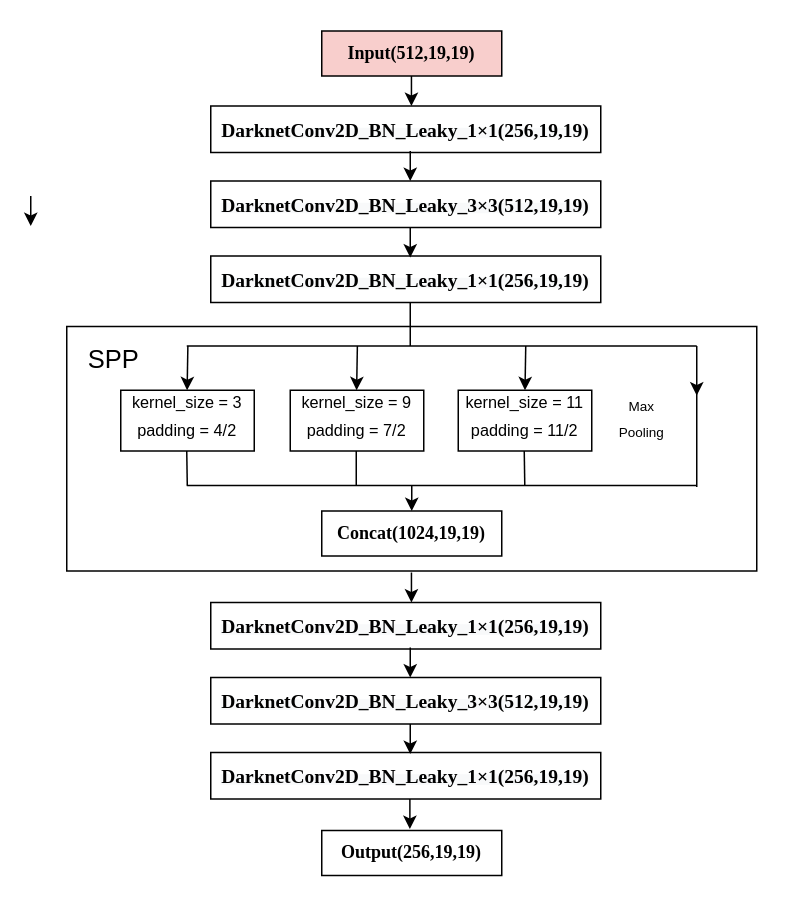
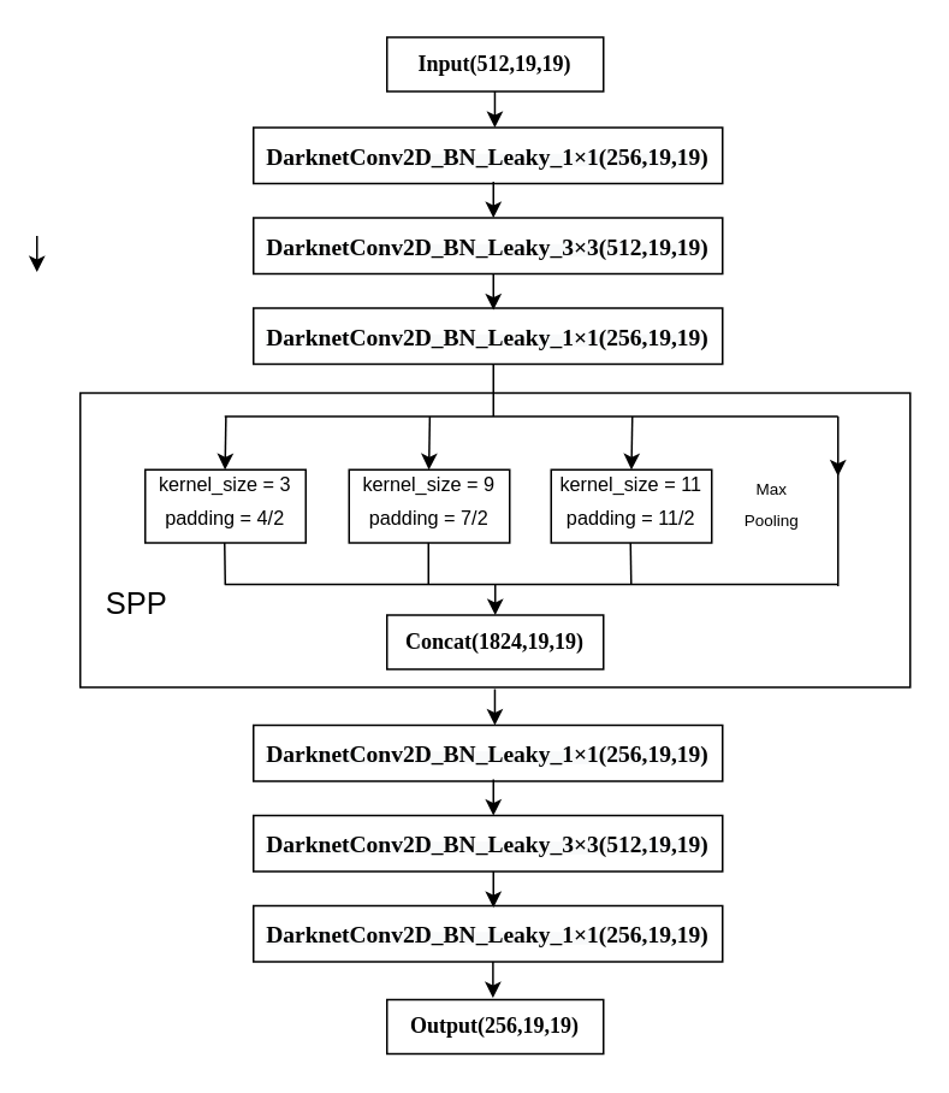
  <mxCell id="0" />
  <mxCell id="1" parent="0" />
  <mxCell id="2" value="" style="rounded=0;whiteSpace=wrap;html=1;" vertex="1" parent="1"><mxGeometry x="44" y="217" width="460" height="163" as="geometry" /></mxCell>
  <mxCell id="3" value="" style="endArrow=none;html=1;" edge="1" parent="1"><mxGeometry width="50" height="50" relative="1" as="geometry"><mxPoint x="124" y="230" as="sourcePoint" /><mxPoint x="464" y="230" as="targetPoint" /></mxGeometry></mxCell>
  <mxCell id="4" value="" style="endArrow=none;html=1;" edge="1" parent="1"><mxGeometry width="50" height="50" relative="1" as="geometry"><mxPoint x="273" y="230" as="sourcePoint" /><mxPoint x="273" y="201" as="targetPoint" /></mxGeometry></mxCell>
- <mxCell id="5" value="&lt;font style=&quot;font-size: 17px&quot;&gt;SPP&lt;/font&gt;" style="text;html=1;resizable=0;autosize=1;align=center;verticalAlign=middle;points=[];fillColor=none;strokeColor=none;rounded=0;" vertex="1" parent="1"><mxGeometry x="50" y="230" width="50" height="20" as="geometry" /></mxCell>
+ <mxCell id="5" value="&lt;font style=&quot;font-size: 17px&quot;&gt;SPP&lt;/font&gt;" style="text;html=1;resizable=0;autosize=1;align=center;verticalAlign=middle;points=[];fillColor=none;strokeColor=none;rounded=0;" vertex="1" parent="1"><mxGeometry x="50" y="325" width="50" height="20" as="geometry" /></mxCell>
  <mxCell id="6" value="&lt;span style=&quot;font-size: 9px&quot;&gt;Max&lt;br style=&quot;font-size: 9px&quot;&gt;Pooling&lt;/span&gt;" style="text;html=1;resizable=0;autosize=1;align=center;verticalAlign=middle;points=[];fillColor=none;strokeColor=none;rounded=0;fontSize=14;" vertex="1" parent="1"><mxGeometry x="400" y="258" width="53" height="38" as="geometry" /></mxCell>
  <mxCell id="7" value="&lt;font style=&quot;font-size: 13px&quot;&gt;&lt;sup&gt;kernel_size = 3&lt;br&gt;padding = 4/2&lt;br&gt;&lt;/sup&gt;&lt;/font&gt;" style="rounded=0;whiteSpace=wrap;html=1;" vertex="1" parent="1"><mxGeometry x="80" y="259.5" width="89" height="40.5" as="geometry" /></mxCell>
  <mxCell id="8" value="" style="endArrow=classic;html=1;" edge="1" parent="1"><mxGeometry width="50" height="50" relative="1" as="geometry"><mxPoint x="464" y="230" as="sourcePoint" /><mxPoint x="464" y="263" as="targetPoint" /></mxGeometry></mxCell>
  <mxCell id="9" value="" style="endArrow=none;html=1;" edge="1" parent="1"><mxGeometry width="50" height="50" relative="1" as="geometry"><mxPoint x="464" y="324" as="sourcePoint" /><mxPoint x="464" y="256" as="targetPoint" /></mxGeometry></mxCell>
  <mxCell id="10" value="&lt;span style=&quot;color: rgb(0 , 0 , 0) ; font-style: normal ; letter-spacing: normal ; text-align: center ; text-indent: 0px ; text-transform: none ; word-spacing: 0px ; background-color: rgb(248 , 249 , 250) ; display: inline ; float: none&quot;&gt;&lt;font face=&quot;Times New Roman&quot; size=&quot;1&quot;&gt;&lt;b style=&quot;font-size: 13px&quot;&gt;DarknetConv2D_BN_Leaky_3×3(512&lt;/b&gt;&lt;/font&gt;&lt;b style=&quot;font-family: &amp;#34;times new roman&amp;#34; ; font-size: 13px&quot;&gt;,19,19&lt;/b&gt;&lt;font face=&quot;Times New Roman&quot; size=&quot;1&quot;&gt;&lt;b style=&quot;font-size: 13px&quot;&gt;)&lt;/b&gt;&lt;/font&gt;&lt;/span&gt;" style="rounded=0;whiteSpace=wrap;html=1;strokeWidth=1;fontSize=7;" vertex="1" parent="1"><mxGeometry x="140" y="120" width="260" height="31" as="geometry" /></mxCell>
  <mxCell id="11" value="&lt;span style=&quot;color: rgb(0 , 0 , 0) ; font-style: normal ; letter-spacing: normal ; text-align: center ; text-indent: 0px ; text-transform: none ; word-spacing: 0px ; background-color: rgb(248 , 249 , 250) ; display: inline ; float: none&quot;&gt;&lt;font face=&quot;Times New Roman&quot; size=&quot;1&quot;&gt;&lt;b style=&quot;font-size: 13px&quot;&gt;DarknetConv2D_BN_Leaky_1×1(&lt;/b&gt;&lt;/font&gt;&lt;b style=&quot;font-family: &amp;#34;times new roman&amp;#34; ; font-size: 13px&quot;&gt;256,19,19&lt;/b&gt;&lt;font face=&quot;Times New Roman&quot; size=&quot;1&quot;&gt;&lt;b style=&quot;font-size: 13px&quot;&gt;)&lt;/b&gt;&lt;/font&gt;&lt;/span&gt;" style="rounded=0;whiteSpace=wrap;html=1;strokeWidth=1;fontSize=7;" vertex="1" parent="1"><mxGeometry x="140" y="170" width="260" height="31" as="geometry" /></mxCell>
- <mxCell id="12" value="&lt;font face=&quot;Times New Roman&quot;&gt;&lt;span&gt;Input(512,19,19)&lt;/span&gt;&lt;/font&gt;" style="rounded=0;whiteSpace=wrap;html=1;fontStyle=1;fillColor=#f8cecc;" vertex="1" parent="1"><mxGeometry x="214" y="20" width="120" height="30" as="geometry" /></mxCell>
+ <mxCell id="12" value="&lt;font face=&quot;Times New Roman&quot;&gt;&lt;span&gt;Input(512,19,19)&lt;/span&gt;&lt;/font&gt;" style="rounded=0;whiteSpace=wrap;html=1;fontStyle=1" vertex="1" parent="1"><mxGeometry x="214" y="20" width="120" height="30" as="geometry" /></mxCell>
  <mxCell id="13" value="&lt;span style=&quot;color: rgb(0 , 0 , 0) ; font-style: normal ; letter-spacing: normal ; text-align: center ; text-indent: 0px ; text-transform: none ; word-spacing: 0px ; background-color: rgb(248 , 249 , 250) ; display: inline ; float: none&quot;&gt;&lt;font face=&quot;Times New Roman&quot; size=&quot;1&quot;&gt;&lt;b style=&quot;font-size: 13px&quot;&gt;DarknetConv2D_BN_Leaky_1×1(&lt;/b&gt;&lt;/font&gt;&lt;b style=&quot;font-family: &amp;#34;times new roman&amp;#34; ; font-size: 13px&quot;&gt;256,19,19&lt;/b&gt;&lt;font face=&quot;Times New Roman&quot; size=&quot;1&quot;&gt;&lt;b style=&quot;font-size: 13px&quot;&gt;)&lt;/b&gt;&lt;/font&gt;&lt;/span&gt;" style="rounded=0;whiteSpace=wrap;html=1;strokeWidth=1;fontSize=7;" vertex="1" parent="1"><mxGeometry x="140" y="70" width="260" height="31" as="geometry" /></mxCell>
  <mxCell id="14" value="&lt;font style=&quot;font-size: 13px&quot;&gt;&lt;sup&gt;kernel_size = 9&lt;br&gt;padding = 7/2&lt;br&gt;&lt;/sup&gt;&lt;/font&gt;" style="rounded=0;whiteSpace=wrap;html=1;" vertex="1" parent="1"><mxGeometry x="193" y="259.5" width="89" height="40.5" as="geometry" /></mxCell>
  <mxCell id="15" value="&lt;font style=&quot;font-size: 13px&quot;&gt;&lt;sup&gt;kernel_size = 11&lt;br&gt;padding = 11/2&lt;br&gt;&lt;/sup&gt;&lt;/font&gt;" style="rounded=0;whiteSpace=wrap;html=1;" vertex="1" parent="1"><mxGeometry x="305" y="259.5" width="89" height="40.5" as="geometry" /></mxCell>
  <mxCell id="16" value="" style="endArrow=classic;html=1;entryX=0.5;entryY=0;entryDx=0;entryDy=0;" edge="1" parent="1" target="15"><mxGeometry width="50" height="50" relative="1" as="geometry"><mxPoint x="350" y="230" as="sourcePoint" /><mxPoint x="349.3" y="250" as="targetPoint" /></mxGeometry></mxCell>
  <mxCell id="17" value="" style="endArrow=classic;html=1;entryX=0.5;entryY=0;entryDx=0;entryDy=0;" edge="1" parent="1"><mxGeometry width="50" height="50" relative="1" as="geometry"><mxPoint x="237.75" y="230" as="sourcePoint" /><mxPoint x="237.25" y="259.5" as="targetPoint" /></mxGeometry></mxCell>
  <mxCell id="18" value="" style="endArrow=classic;html=1;entryX=0.5;entryY=0;entryDx=0;entryDy=0;" edge="1" parent="1"><mxGeometry width="50" height="50" relative="1" as="geometry"><mxPoint x="124.75" y="230" as="sourcePoint" /><mxPoint x="124.25" y="259.5" as="targetPoint" /></mxGeometry></mxCell>
  <mxCell id="19" value="" style="endArrow=none;html=1;" edge="1" parent="1"><mxGeometry width="50" height="50" relative="1" as="geometry"><mxPoint x="124" y="323" as="sourcePoint" /><mxPoint x="464" y="323" as="targetPoint" /></mxGeometry></mxCell>
  <mxCell id="20" value="" style="endArrow=none;html=1;" edge="1" parent="1"><mxGeometry width="50" height="50" relative="1" as="geometry"><mxPoint x="237" y="300" as="sourcePoint" /><mxPoint x="237" y="323" as="targetPoint" /></mxGeometry></mxCell>
  <mxCell id="21" value="" style="endArrow=none;html=1;" edge="1" parent="1"><mxGeometry width="50" height="50" relative="1" as="geometry"><mxPoint x="349" y="300" as="sourcePoint" /><mxPoint x="349.36" y="323" as="targetPoint" /></mxGeometry></mxCell>
  <mxCell id="22" value="" style="endArrow=none;html=1;" edge="1" parent="1"><mxGeometry width="50" height="50" relative="1" as="geometry"><mxPoint x="124" y="300" as="sourcePoint" /><mxPoint x="124.36" y="323" as="targetPoint" /></mxGeometry></mxCell>
  <mxCell id="23" value="" style="endArrow=classic;html=1;" edge="1" parent="1"><mxGeometry width="50" height="50" relative="1" as="geometry"><mxPoint x="274" y="323" as="sourcePoint" /><mxPoint x="274" y="340" as="targetPoint" /></mxGeometry></mxCell>
  <mxCell id="24" value="" style="endArrow=classic;html=1;" edge="1" parent="1"><mxGeometry width="50" height="50" relative="1" as="geometry"><mxPoint x="20" y="130" as="sourcePoint" /><mxPoint x="20" y="150" as="targetPoint" /></mxGeometry></mxCell>
  <mxCell id="25" value="" style="endArrow=classic;html=1;" edge="1" parent="1"><mxGeometry width="50" height="50" relative="1" as="geometry"><mxPoint x="273.8" y="50" as="sourcePoint" /><mxPoint x="273.8" y="70" as="targetPoint" /></mxGeometry></mxCell>
  <mxCell id="26" value="" style="endArrow=classic;html=1;" edge="1" parent="1"><mxGeometry width="50" height="50" relative="1" as="geometry"><mxPoint x="273" y="100" as="sourcePoint" /><mxPoint x="273" y="120" as="targetPoint" /></mxGeometry></mxCell>
  <mxCell id="27" value="" style="endArrow=classic;html=1;" edge="1" parent="1"><mxGeometry width="50" height="50" relative="1" as="geometry"><mxPoint x="273" y="151" as="sourcePoint" /><mxPoint x="273" y="171" as="targetPoint" /></mxGeometry></mxCell>
  <mxCell id="28" value="&lt;span style=&quot;color: rgb(0 , 0 , 0) ; font-style: normal ; letter-spacing: normal ; text-align: center ; text-indent: 0px ; text-transform: none ; word-spacing: 0px ; background-color: rgb(248 , 249 , 250) ; display: inline ; float: none&quot;&gt;&lt;font face=&quot;Times New Roman&quot; size=&quot;1&quot;&gt;&lt;b style=&quot;font-size: 13px&quot;&gt;DarknetConv2D_BN_Leaky_3×3(512&lt;/b&gt;&lt;/font&gt;&lt;b style=&quot;font-family: &amp;#34;times new roman&amp;#34; ; font-size: 13px&quot;&gt;,19,19&lt;/b&gt;&lt;font face=&quot;Times New Roman&quot; size=&quot;1&quot;&gt;&lt;b style=&quot;font-size: 13px&quot;&gt;)&lt;/b&gt;&lt;/font&gt;&lt;/span&gt;" style="rounded=0;whiteSpace=wrap;html=1;strokeWidth=1;fontSize=7;" vertex="1" parent="1"><mxGeometry x="140" y="451" width="260" height="31" as="geometry" /></mxCell>
  <mxCell id="29" value="&lt;span style=&quot;color: rgb(0 , 0 , 0) ; font-style: normal ; letter-spacing: normal ; text-align: center ; text-indent: 0px ; text-transform: none ; word-spacing: 0px ; background-color: rgb(248 , 249 , 250) ; display: inline ; float: none&quot;&gt;&lt;font face=&quot;Times New Roman&quot; size=&quot;1&quot;&gt;&lt;b style=&quot;font-size: 13px&quot;&gt;DarknetConv2D_BN_Leaky_1×1(&lt;/b&gt;&lt;/font&gt;&lt;b style=&quot;font-family: &amp;#34;times new roman&amp;#34; ; font-size: 13px&quot;&gt;256,19,19&lt;/b&gt;&lt;font face=&quot;Times New Roman&quot; size=&quot;1&quot;&gt;&lt;b style=&quot;font-size: 13px&quot;&gt;)&lt;/b&gt;&lt;/font&gt;&lt;/span&gt;" style="rounded=0;whiteSpace=wrap;html=1;strokeWidth=1;fontSize=7;" vertex="1" parent="1"><mxGeometry x="140" y="501" width="260" height="31" as="geometry" /></mxCell>
- <mxCell id="30" value="&lt;font face=&quot;Times New Roman&quot;&gt;&lt;span&gt;Concat(1024,19,19)&lt;/span&gt;&lt;/font&gt;" style="rounded=0;whiteSpace=wrap;html=1;fontStyle=1" vertex="1" parent="1"><mxGeometry x="214" y="340" width="120" height="30" as="geometry" /></mxCell>
+ <mxCell id="30" value="&lt;font face=&quot;Times New Roman&quot;&gt;&lt;span&gt;Concat(1824,19,19)&lt;/span&gt;&lt;/font&gt;" style="rounded=0;whiteSpace=wrap;html=1;fontStyle=1" vertex="1" parent="1"><mxGeometry x="214" y="340" width="120" height="30" as="geometry" /></mxCell>
  <mxCell id="31" value="&lt;span style=&quot;color: rgb(0 , 0 , 0) ; font-style: normal ; letter-spacing: normal ; text-align: center ; text-indent: 0px ; text-transform: none ; word-spacing: 0px ; background-color: rgb(248 , 249 , 250) ; display: inline ; float: none&quot;&gt;&lt;font face=&quot;Times New Roman&quot; size=&quot;1&quot;&gt;&lt;b style=&quot;font-size: 13px&quot;&gt;DarknetConv2D_BN_Leaky_1×1(&lt;/b&gt;&lt;/font&gt;&lt;b style=&quot;font-family: &amp;#34;times new roman&amp;#34; ; font-size: 13px&quot;&gt;256,19,19&lt;/b&gt;&lt;font face=&quot;Times New Roman&quot; size=&quot;1&quot;&gt;&lt;b style=&quot;font-size: 13px&quot;&gt;)&lt;/b&gt;&lt;/font&gt;&lt;/span&gt;" style="rounded=0;whiteSpace=wrap;html=1;strokeWidth=1;fontSize=7;" vertex="1" parent="1"><mxGeometry x="140" y="401" width="260" height="31" as="geometry" /></mxCell>
  <mxCell id="32" value="" style="endArrow=classic;html=1;" edge="1" parent="1"><mxGeometry width="50" height="50" relative="1" as="geometry"><mxPoint x="273.8" y="381" as="sourcePoint" /><mxPoint x="273.8" y="401" as="targetPoint" /></mxGeometry></mxCell>
  <mxCell id="33" value="" style="endArrow=classic;html=1;" edge="1" parent="1"><mxGeometry width="50" height="50" relative="1" as="geometry"><mxPoint x="273" y="431" as="sourcePoint" /><mxPoint x="273" y="451" as="targetPoint" /></mxGeometry></mxCell>
  <mxCell id="34" value="" style="endArrow=classic;html=1;" edge="1" parent="1"><mxGeometry width="50" height="50" relative="1" as="geometry"><mxPoint x="273" y="482" as="sourcePoint" /><mxPoint x="273" y="502" as="targetPoint" /></mxGeometry></mxCell>
  <mxCell id="35" value="&lt;font face=&quot;Times New Roman&quot;&gt;&lt;span&gt;Output(256,19,19)&lt;/span&gt;&lt;/font&gt;" style="rounded=0;whiteSpace=wrap;html=1;fontStyle=1" vertex="1" parent="1"><mxGeometry x="214" y="553" width="120" height="30" as="geometry" /></mxCell>
  <mxCell id="36" value="" style="endArrow=classic;html=1;" edge="1" parent="1"><mxGeometry width="50" height="50" relative="1" as="geometry"><mxPoint x="272.76" y="532" as="sourcePoint" /><mxPoint x="272.76" y="552" as="targetPoint" /></mxGeometry></mxCell>
